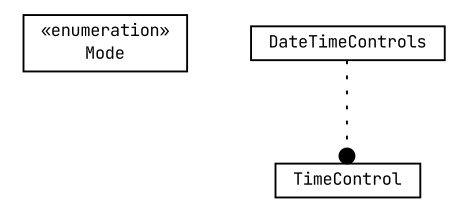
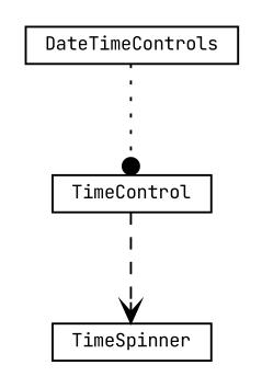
  digraph {
    nodesep=0.25
    ranksep=0.5
    fontname="JetBrains Mono"
    node [fontcolor=black fontname="JetBrains Mono" fontsize=9.0 shape=plaintext]
    edge [color=black fontcolor=black fontname="JetBrains Mono" fontsize=10.0 headport=p labelfontname=Helvetica labelfontsize=10 tailport=p]
-   n2 [label=<<table title="net.ljcomputing.fx.control.time.TimeSpinner.Mode" border="0" cellborder="1" cellspacing="0" cellpadding="2" port="p" href="./TimeSpinner.Mode.html"> 		<tr><td><table border="0" cellspacing="0" cellpadding="1"> <tr><td align="center" balign="center"> &#171;enumeration&#187; </td></tr> <tr><td align="center" balign="center"> Mode </td></tr> 		</table></td></tr> 		</table>>]
+   n1 [label=<<table title="net.ljcomputing.fx.control.time.TimeSpinner" border="0" cellborder="1" cellspacing="0" cellpadding="2" port="p" href="./TimeSpinner.html"> 		<tr><td><table border="0" cellspacing="0" cellpadding="1"> <tr><td align="center" balign="center"> TimeSpinner </td></tr> 		</table></td></tr> 		</table>>]
    n3 [label=<<table title="net.ljcomputing.fx.control.time.DateTimeControls" border="0" cellborder="1" cellspacing="0" cellpadding="2" port="p" href="./DateTimeControls.html"> 		<tr><td><table border="0" cellspacing="0" cellpadding="1"> <tr><td align="center" balign="center"> DateTimeControls </td></tr> 		</table></td></tr> 		</table>>]
    n4 [label=<<table title="net.ljcomputing.fx.control.time.TimeControl" border="0" cellborder="1" cellspacing="0" cellpadding="2" port="p" href="./TimeControl.html"> 		<tr><td><table border="0" cellspacing="0" cellpadding="1"> <tr><td align="center" balign="center"> TimeControl </td></tr> 		</table></td></tr> 		</table>>]
    n3 -> n4 [arrowhead=dot style=dotted]
+   n4 -> n1 [arrowhead=vee style=dashed]
  }
